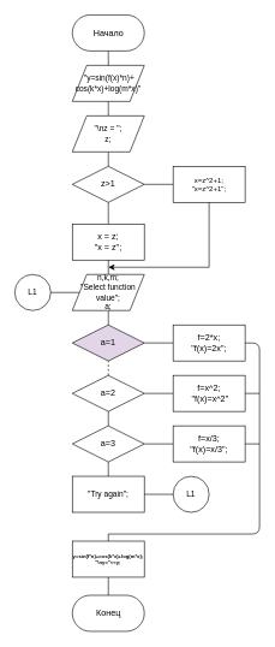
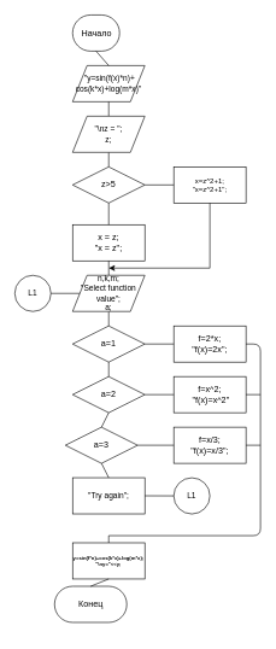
  <mxCell id="0" />
  <mxCell id="1" parent="0" />
- <mxCell id="2" value="Начало" style="html=1;dashed=0;whitespace=wrap;shape=mxgraph.dfd.start" parent="1" vertex="1"><mxGeometry x="100" y="20" width="100" height="50" as="geometry" /></mxCell>
+ <mxCell id="2" value="Начало" style="html=1;dashed=0;whitespace=wrap;shape=mxgraph.dfd.start" parent="1" vertex="1"><mxGeometry x="100" y="20" width="65" height="50" as="geometry" /></mxCell>
  <mxCell id="3" value="&lt;span style=&quot;font-size: 11px&quot;&gt;&amp;nbsp;&quot;y=sin(f(x)*n)+&lt;/span&gt;&lt;br style=&quot;font-size: 11px&quot;&gt;&lt;span style=&quot;font-size: 11px&quot;&gt;cos(k*x)+log(m*x)&quot;&lt;/span&gt;" style="shape=parallelogram;perimeter=parallelogramPerimeter;whiteSpace=wrap;html=1;fontSize=11;" parent="1" vertex="1"><mxGeometry x="100" y="90" width="100" height="50" as="geometry" /></mxCell>
  <mxCell id="4" value="" style="endArrow=none;html=1;entryX=0.5;entryY=0.5;entryDx=0;entryDy=25;entryPerimeter=0;exitX=0.5;exitY=0;exitDx=0;exitDy=0;" parent="1" source="3" target="2" edge="1"><mxGeometry width="50" height="50" relative="1" as="geometry"><mxPoint x="100" y="280" as="sourcePoint" /><mxPoint x="150" y="230" as="targetPoint" /></mxGeometry></mxCell>
  <mxCell id="5" value="" style="endArrow=none;html=1;entryX=0.5;entryY=1;entryDx=0;entryDy=0;" parent="1" target="3" edge="1"><mxGeometry width="50" height="50" relative="1" as="geometry"><mxPoint x="150" y="160" as="sourcePoint" /><mxPoint x="150" y="230" as="targetPoint" /></mxGeometry></mxCell>
  <mxCell id="6" value="" style="endArrow=none;html=1;entryX=0.5;entryY=1;entryDx=0;entryDy=0;exitX=0.5;exitY=0;exitDx=0;exitDy=0;" parent="1" edge="1"><mxGeometry width="50" height="50" relative="1" as="geometry"><mxPoint x="150" y="230" as="sourcePoint" /><mxPoint x="150" y="210" as="targetPoint" /></mxGeometry></mxCell>
- <mxCell id="7" value="z&amp;gt;1" style="rhombus;whiteSpace=wrap;html=1;" parent="1" vertex="1"><mxGeometry x="100" y="230" width="100" height="50" as="geometry" /></mxCell>
+ <mxCell id="7" value="z&amp;gt;5" style="rhombus;whiteSpace=wrap;html=1;" parent="1" vertex="1"><mxGeometry x="100" y="230" width="100" height="50" as="geometry" /></mxCell>
  <mxCell id="8" value="&lt;div style=&quot;font-size: 7px&quot;&gt;y=sin(f*n)+cos(k*x)+log(m*x);&lt;/div&gt;&lt;div style=&quot;font-size: 7px&quot;&gt;&quot;\ny=&quot;&amp;lt;&amp;lt;y;&lt;/div&gt;" style="rounded=0;whiteSpace=wrap;html=1;fontSize=7;fontStyle=1" parent="1" vertex="1"><mxGeometry x="100" y="749.914" width="100" height="50" as="geometry" /></mxCell>
  <mxCell id="9" value="x=z^2+1;&lt;br&gt;&quot;x=z^2+1&quot;;" style="rounded=0;whiteSpace=wrap;html=1;fontSize=10;" parent="1" vertex="1"><mxGeometry x="240" y="230" width="100" height="50" as="geometry" /></mxCell>
  <mxCell id="10" value="" style="endArrow=none;html=1;entryX=0;entryY=0.5;entryDx=0;entryDy=0;exitX=1;exitY=0.5;exitDx=0;exitDy=0;" parent="1" source="7" target="9" edge="1"><mxGeometry width="50" height="50" relative="1" as="geometry"><mxPoint x="100" y="420" as="sourcePoint" /><mxPoint x="150" y="370" as="targetPoint" /></mxGeometry></mxCell>
  <mxCell id="11" value="&lt;div&gt;x = z;&lt;/div&gt;&lt;div&gt;&lt;span&gt;&quot;x = z&quot;;&lt;/span&gt;&lt;/div&gt;" style="rounded=0;whiteSpace=wrap;html=1;" parent="1" vertex="1"><mxGeometry x="100" y="310" width="100" height="50" as="geometry" /></mxCell>
  <mxCell id="12" value="" style="endArrow=none;html=1;fontSize=10;entryX=0.5;entryY=1;entryDx=0;entryDy=0;exitX=0.5;exitY=0;exitDx=0;exitDy=0;" parent="1" source="11" target="7" edge="1"><mxGeometry width="50" height="50" relative="1" as="geometry"><mxPoint x="100" y="430" as="sourcePoint" /><mxPoint x="150" y="380" as="targetPoint" /></mxGeometry></mxCell>
  <mxCell id="13" value="" style="endArrow=none;html=1;fontSize=12;entryX=0.5;entryY=1;entryDx=0;entryDy=0;exitX=0.5;exitY=0;exitDx=0;exitDy=0;" parent="1" target="11" edge="1"><mxGeometry width="50" height="50" relative="1" as="geometry"><mxPoint x="150" y="380" as="sourcePoint" /><mxPoint x="150" y="450" as="targetPoint" /></mxGeometry></mxCell>
  <mxCell id="14" value="" style="endArrow=none;html=1;fontSize=12;entryX=0.5;entryY=1;entryDx=0;entryDy=0;" parent="1" target="9" edge="1"><mxGeometry width="50" height="50" relative="1" as="geometry"><mxPoint x="290" y="370" as="sourcePoint" /><mxPoint x="150" y="450" as="targetPoint" /></mxGeometry></mxCell>
  <mxCell id="15" value="" style="endArrow=classic;html=1;fontSize=12;" parent="1" edge="1"><mxGeometry width="50" height="50" relative="1" as="geometry"><mxPoint x="290" y="370" as="sourcePoint" /><mxPoint x="150" y="370" as="targetPoint" /></mxGeometry></mxCell>
- <mxCell id="16" value="a=1" style="rhombus;whiteSpace=wrap;html=1;fillColor=#e1d5e7;" parent="1" vertex="1"><mxGeometry x="100" y="450" width="100" height="50" as="geometry" /></mxCell>
+ <mxCell id="16" value="a=1" style="rhombus;whiteSpace=wrap;html=1;" parent="1" vertex="1"><mxGeometry x="100" y="450" width="100" height="50" as="geometry" /></mxCell>
  <mxCell id="17" value="" style="endArrow=none;html=1;fontSize=9;entryX=0.5;entryY=1;entryDx=0;entryDy=0;exitX=0.5;exitY=0;exitDx=0;exitDy=0;" parent="1" source="16" edge="1"><mxGeometry width="50" height="50" relative="1" as="geometry"><mxPoint x="100" y="570" as="sourcePoint" /><mxPoint x="150" y="430" as="targetPoint" /></mxGeometry></mxCell>
  <mxCell id="18" value="f=2*x; &lt;br&gt;&quot;f(x)=2x&quot;;" style="rounded=0;whiteSpace=wrap;html=1;" parent="1" vertex="1"><mxGeometry x="240" y="450" width="100" height="50" as="geometry" /></mxCell>
  <mxCell id="19" value="" style="endArrow=none;html=1;fontSize=9;entryX=0;entryY=0.5;entryDx=0;entryDy=0;exitX=1;exitY=0.5;exitDx=0;exitDy=0;" parent="1" source="16" target="18" edge="1"><mxGeometry width="50" height="50" relative="1" as="geometry"><mxPoint x="100" y="570" as="sourcePoint" /><mxPoint x="150" y="520" as="targetPoint" /></mxGeometry></mxCell>
  <mxCell id="20" value="a=2" style="rhombus;whiteSpace=wrap;html=1;" parent="1" vertex="1"><mxGeometry x="100" y="520" width="100" height="50" as="geometry" /></mxCell>
- <mxCell id="21" value="a=3" style="rhombus;whiteSpace=wrap;html=1;" parent="1" vertex="1"><mxGeometry x="100" y="590" width="100" height="50" as="geometry" /></mxCell>
- <mxCell id="22" value="" style="endArrow=none;html=1;fontSize=9;entryX=0.5;entryY=1;entryDx=0;entryDy=0;exitX=0.5;exitY=0;exitDx=0;exitDy=0;dashed=1;" parent="1" source="20" target="16" edge="1"><mxGeometry width="50" height="50" relative="1" as="geometry"><mxPoint x="100" y="710" as="sourcePoint" /><mxPoint x="150" y="660" as="targetPoint" /></mxGeometry></mxCell>
+ <mxCell id="21" value="a=3" style="rhombus;whiteSpace=wrap;html=1;" parent="1" vertex="1"><mxGeometry x="90" y="590" width="100" height="50" as="geometry" /></mxCell>
+ <mxCell id="22" value="" style="endArrow=none;html=1;fontSize=9;entryX=0.5;entryY=1;entryDx=0;entryDy=0;exitX=0.5;exitY=0;exitDx=0;exitDy=0;" parent="1" source="20" target="16" edge="1"><mxGeometry width="50" height="50" relative="1" as="geometry"><mxPoint x="100" y="710" as="sourcePoint" /><mxPoint x="150" y="660" as="targetPoint" /></mxGeometry></mxCell>
  <mxCell id="23" value="" style="endArrow=none;html=1;fontSize=9;entryX=0.5;entryY=1;entryDx=0;entryDy=0;exitX=0.5;exitY=0;exitDx=0;exitDy=0;" parent="1" source="21" target="20" edge="1"><mxGeometry width="50" height="50" relative="1" as="geometry"><mxPoint x="160" y="530" as="sourcePoint" /><mxPoint x="160" y="510" as="targetPoint" /></mxGeometry></mxCell>
  <mxCell id="24" value="f=x/3; &lt;br&gt;&quot;f(x)=x/3&quot;;" style="rounded=0;whiteSpace=wrap;html=1;" parent="1" vertex="1"><mxGeometry x="240" y="590" width="100" height="50" as="geometry" /></mxCell>
  <mxCell id="25" value="f=x^2;&lt;br&gt;&amp;nbsp;&quot;f(x)=x^2&quot;" style="rounded=0;whiteSpace=wrap;html=1;" parent="1" vertex="1"><mxGeometry x="240" y="520" width="100" height="50" as="geometry" /></mxCell>
  <mxCell id="26" value="" style="endArrow=none;html=1;fontSize=9;entryX=1;entryY=0.5;entryDx=0;entryDy=0;exitX=0;exitY=0.5;exitDx=0;exitDy=0;" parent="1" source="25" target="20" edge="1"><mxGeometry width="50" height="50" relative="1" as="geometry"><mxPoint x="100" y="720" as="sourcePoint" /><mxPoint x="150" y="670" as="targetPoint" /></mxGeometry></mxCell>
  <mxCell id="27" value="" style="endArrow=none;html=1;fontSize=9;entryX=0;entryY=0.5;entryDx=0;entryDy=0;exitX=1;exitY=0.5;exitDx=0;exitDy=0;" parent="1" source="21" target="24" edge="1"><mxGeometry width="50" height="50" relative="1" as="geometry"><mxPoint x="100" y="720" as="sourcePoint" /><mxPoint x="150" y="670" as="targetPoint" /></mxGeometry></mxCell>
  <mxCell id="28" value="&quot;Try again&quot;;" style="rounded=0;whiteSpace=wrap;html=1;fontSize=11;" parent="1" vertex="1"><mxGeometry x="100" y="659.914" width="100" height="50" as="geometry" /></mxCell>
  <mxCell id="29" value="" style="endArrow=none;html=1;fontSize=9;entryX=0.5;entryY=1;entryDx=0;entryDy=0;exitX=0.5;exitY=0;exitDx=0;exitDy=0;" parent="1" source="28" target="21" edge="1"><mxGeometry width="50" height="50" relative="1" as="geometry"><mxPoint x="100" y="780" as="sourcePoint" /><mxPoint x="150" y="730" as="targetPoint" /></mxGeometry></mxCell>
  <mxCell id="30" value="" style="endArrow=none;html=1;fontSize=11;entryX=1;entryY=0.5;entryDx=0;entryDy=0;edgeStyle=elbowEdgeStyle;" parent="1" target="18" edge="1"><mxGeometry width="50" height="50" relative="1" as="geometry"><mxPoint x="150" y="740" as="sourcePoint" /><mxPoint x="150" y="750" as="targetPoint" /><Array as="points"><mxPoint x="360" y="720" /><mxPoint x="360" y="660" /></Array></mxGeometry></mxCell>
  <mxCell id="31" value="" style="endArrow=none;html=1;fontSize=11;exitX=1;exitY=0.5;exitDx=0;exitDy=0;" parent="1" source="25" edge="1"><mxGeometry width="50" height="50" relative="1" as="geometry"><mxPoint x="100" y="800" as="sourcePoint" /><mxPoint x="360" y="545" as="targetPoint" /></mxGeometry></mxCell>
  <mxCell id="32" value="" style="endArrow=none;html=1;fontSize=11;exitX=1;exitY=0.5;exitDx=0;exitDy=0;" parent="1" source="24" edge="1"><mxGeometry width="50" height="50" relative="1" as="geometry"><mxPoint x="350" y="555" as="sourcePoint" /><mxPoint x="360" y="615" as="targetPoint" /></mxGeometry></mxCell>
  <mxCell id="33" value="L1" style="ellipse;whiteSpace=wrap;html=1;aspect=fixed;fontSize=11;" parent="1" vertex="1"><mxGeometry x="240" y="660" width="50" height="50" as="geometry" /></mxCell>
  <mxCell id="34" value="" style="endArrow=none;html=1;fontSize=11;entryX=0;entryY=0.5;entryDx=0;entryDy=0;exitX=1;exitY=0.5;exitDx=0;exitDy=0;" parent="1" source="28" target="33" edge="1"><mxGeometry width="50" height="50" relative="1" as="geometry"><mxPoint x="100" y="810" as="sourcePoint" /><mxPoint x="150" y="760" as="targetPoint" /></mxGeometry></mxCell>
  <mxCell id="35" value="L1" style="ellipse;whiteSpace=wrap;html=1;aspect=fixed;fontSize=11;" parent="1" vertex="1"><mxGeometry x="20" y="380" width="50" height="50" as="geometry" /></mxCell>
  <mxCell id="36" value="" style="endArrow=none;html=1;fontSize=11;entryX=0;entryY=0.5;entryDx=0;entryDy=0;exitX=1;exitY=0.5;exitDx=0;exitDy=0;" parent="1" source="35" target="40" edge="1"><mxGeometry width="50" height="50" relative="1" as="geometry"><mxPoint x="30" y="610" as="sourcePoint" /><mxPoint x="100" y="405" as="targetPoint" /></mxGeometry></mxCell>
- <mxCell id="37" value="Конец" style="html=1;dashed=0;whitespace=wrap;shape=mxgraph.dfd.start" parent="1" vertex="1"><mxGeometry x="100" y="825" width="100" height="50" as="geometry" /></mxCell>
+ <mxCell id="37" value="Конец" style="html=1;dashed=0;whitespace=wrap;shape=mxgraph.dfd.start" parent="1" vertex="1"><mxGeometry x="75" y="810" width="100" height="50" as="geometry" /></mxCell>
  <mxCell id="38" value="" style="endArrow=none;html=1;fontSize=7;entryX=0.5;entryY=1;entryDx=0;entryDy=0;exitX=0.5;exitY=0.5;exitDx=0;exitDy=-25;exitPerimeter=0;" parent="1" source="37" target="8" edge="1"><mxGeometry width="50" height="50" relative="1" as="geometry"><mxPoint x="20" y="950" as="sourcePoint" /><mxPoint x="70" y="900" as="targetPoint" /></mxGeometry></mxCell>
  <mxCell id="39" value="&lt;div&gt;&quot;\nz = &quot;;&lt;/div&gt;&lt;div&gt;&lt;span&gt;z;&lt;/span&gt;&lt;/div&gt;" style="shape=parallelogram;perimeter=parallelogramPerimeter;whiteSpace=wrap;html=1;fontSize=11;" parent="1" vertex="1"><mxGeometry x="100" y="160" width="100" height="50" as="geometry" /></mxCell>
  <mxCell id="40" value="n,k,m;&lt;br&gt;&quot;Select function value&quot;;&lt;br&gt;a;" style="shape=parallelogram;perimeter=parallelogramPerimeter;whiteSpace=wrap;html=1;fontSize=11;" parent="1" vertex="1"><mxGeometry x="100" y="380" width="100" height="50" as="geometry" /></mxCell>
  <mxCell id="41" value="" style="endArrow=none;html=1;exitX=0.5;exitY=0;exitDx=0;exitDy=0;" edge="1" parent="1" source="8"><mxGeometry width="50" height="50" relative="1" as="geometry"><mxPoint x="60" y="757.5" as="sourcePoint" /><mxPoint x="150" y="740" as="targetPoint" /></mxGeometry></mxCell>
